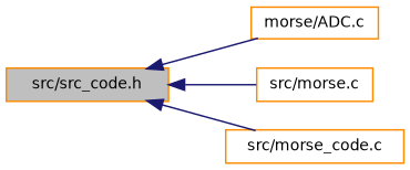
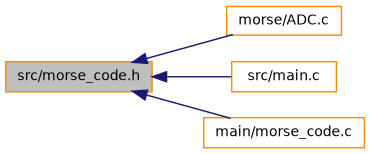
  digraph {
    fontname="DejaVu Sans"
    rankdir=LR
    node [color=darkorange fillcolor=white fontname="DejaVu Sans" fontsize=10 shape=record style=filled]
    edge [color=midnightblue dir=back fontname="DejaVu Sans" fontsize=10 labelfontname=Helvetica labelfontsize=10 style=solid]
-   n1 [fillcolor=grey75 fontcolor=black height=0.2 label="src/src_code.h" width=0.4]
+   n1 [fillcolor=grey75 fontcolor=black height=0.2 label="src/morse_code.h" width=0.4]
    n2 [height=0.2 label="morse/ADC.c" width=0.4]
-   n3 [height=0.2 label="src/morse.c" width=0.4]
-   n4 [height=0.2 label="src/morse_code.c" width=0.4]
+   n3 [height=0.2 label="src/main.c" width=0.4]
+   n4 [height=0.2 label="main/morse_code.c" width=0.4]
    n1 -> n2
    n1 -> n3
    n1 -> n4
  }
